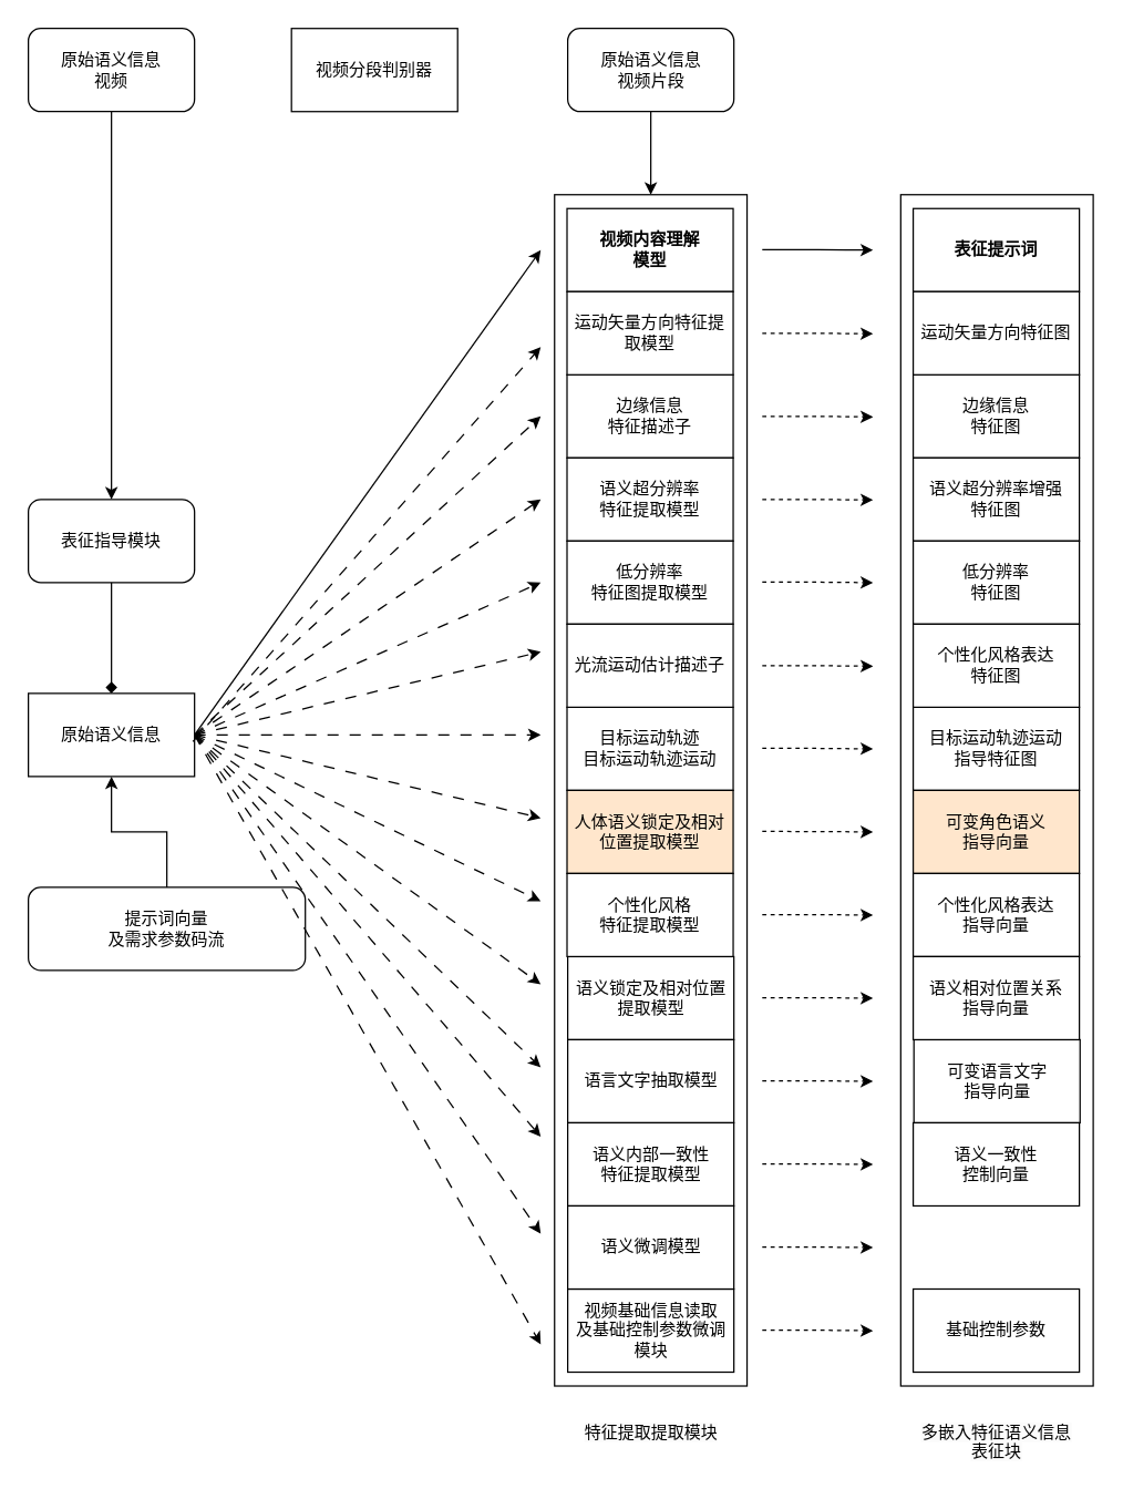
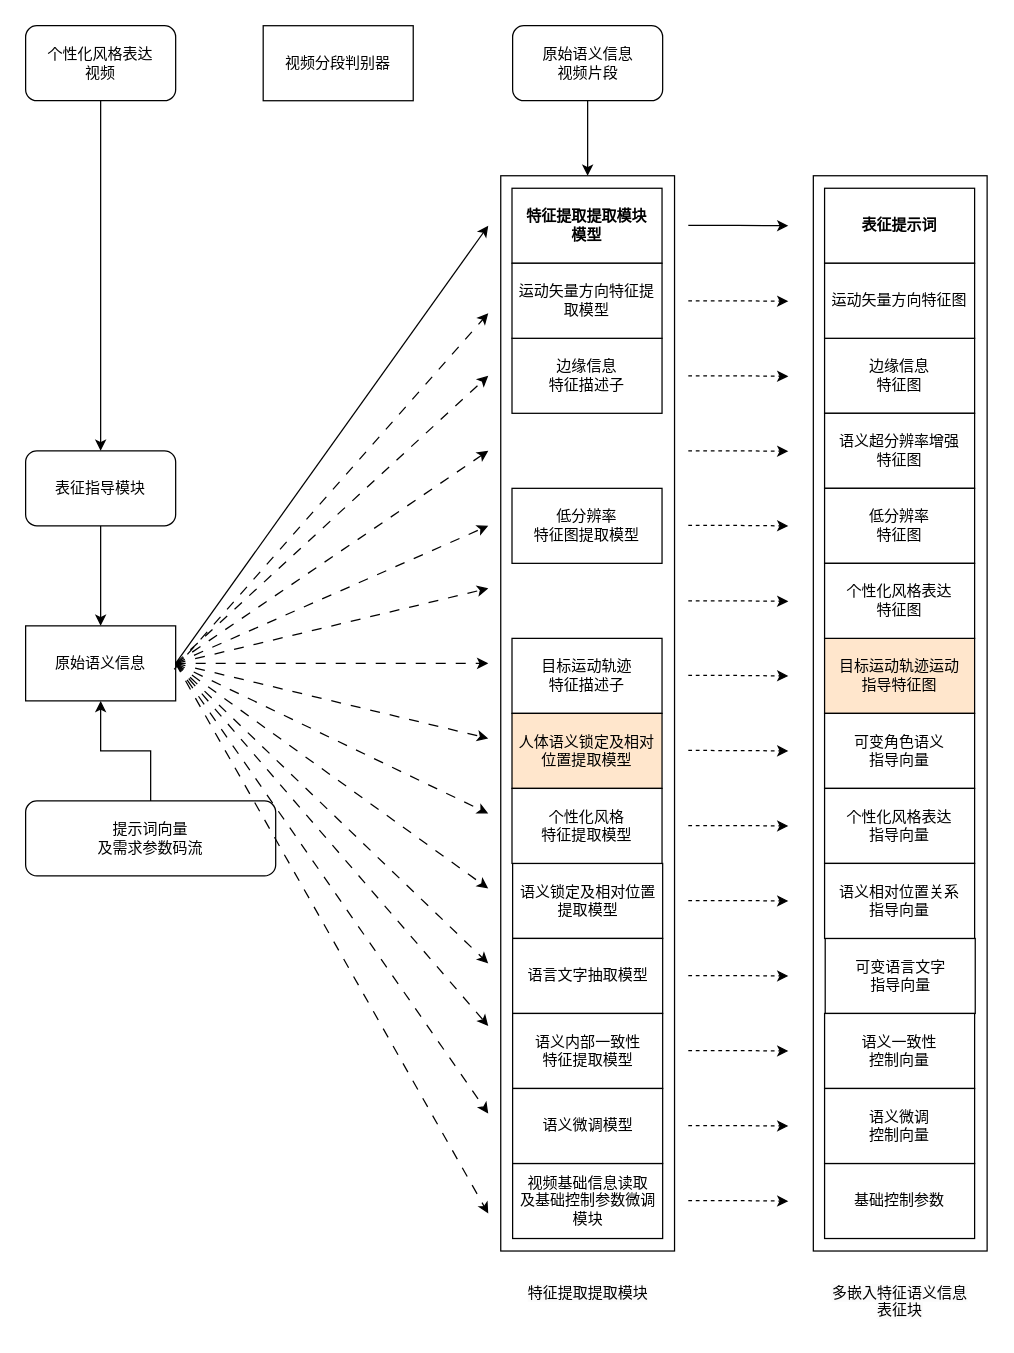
  <mxCell id="0" />
  <mxCell id="1" parent="0" />
  <mxCell id="2" value="提示词向量&lt;div&gt;及需求参数码流&lt;/div&gt;" style="rounded=1;whiteSpace=wrap;html=1;" parent="1" vertex="1"><mxGeometry x="20" y="640" width="200" height="60" as="geometry" /></mxCell>
  <mxCell id="3" style="edgeStyle=orthogonalEdgeStyle;rounded=0;orthogonalLoop=1;jettySize=auto;html=1;entryX=0.5;entryY=0;entryDx=0;entryDy=0;" parent="1" source="4" target="22" edge="1"><mxGeometry relative="1" as="geometry" /></mxCell>
  <mxCell id="4" value="原始语义信息&lt;br&gt;视频片段" style="rounded=1;whiteSpace=wrap;html=1;" parent="1" vertex="1"><mxGeometry x="409.5" y="20" width="120" height="60" as="geometry" /></mxCell>
- <mxCell id="5" style="edgeStyle=orthogonalEdgeStyle;rounded=0;orthogonalLoop=1;jettySize=auto;html=1;entryX=0.5;entryY=0;entryDx=0;entryDy=0;endArrow=diamond;" parent="1" source="6" target="7" edge="1"><mxGeometry relative="1" as="geometry" /></mxCell>
+ <mxCell id="5" style="edgeStyle=orthogonalEdgeStyle;rounded=0;orthogonalLoop=1;jettySize=auto;html=1;entryX=0.5;entryY=0;entryDx=0;entryDy=0;" parent="1" source="6" target="7" edge="1"><mxGeometry relative="1" as="geometry" /></mxCell>
  <mxCell id="6" value="表征指导模块" style="rounded=1;whiteSpace=wrap;html=1;" parent="1" vertex="1"><mxGeometry x="20" y="360" width="120" height="60" as="geometry" /></mxCell>
  <mxCell id="7" value="原始语义信息" style="rounded=0;whiteSpace=wrap;html=1;" parent="1" vertex="1"><mxGeometry x="20" y="500" width="120" height="60" as="geometry" /></mxCell>
  <mxCell id="8" value="" style="rounded=0;whiteSpace=wrap;html=1;" parent="1" vertex="1"><mxGeometry x="650" y="140" width="139" height="860" as="geometry" /></mxCell>
  <mxCell id="9" value="&lt;span style=&quot;color: rgb(0, 0, 0); font-family: Helvetica; font-size: 12px; font-style: normal; font-variant-ligatures: normal; font-variant-caps: normal; font-weight: 400; letter-spacing: normal; orphans: 2; text-align: center; text-indent: 0px; text-transform: none; widows: 2; word-spacing: 0px; -webkit-text-stroke-width: 0px; white-space: normal; background-color: rgb(251, 251, 251); text-decoration-thickness: initial; text-decoration-style: initial; text-decoration-color: initial; display: inline !important; float: none;&quot;&gt;特征提取提取模块&lt;/span&gt;" style="text;whiteSpace=wrap;html=1;" parent="1" vertex="1"><mxGeometry x="419.5" y="1020" width="110" height="40" as="geometry" /></mxCell>
  <mxCell id="10" value="边缘信息&lt;div&gt;特征图&lt;/div&gt;" style="rounded=0;whiteSpace=wrap;html=1;" parent="1" vertex="1"><mxGeometry x="659" y="270" width="120" height="60" as="geometry" /></mxCell>
  <mxCell id="11" value="&lt;b&gt;表征提示词&lt;/b&gt;" style="rounded=0;whiteSpace=wrap;html=1;" parent="1" vertex="1"><mxGeometry x="659" y="150" width="120" height="60" as="geometry" /></mxCell>
- <mxCell id="12" value="目标运动轨迹运动&lt;div&gt;指导特征图&lt;/div&gt;" style="rounded=0;whiteSpace=wrap;html=1;" parent="1" vertex="1"><mxGeometry x="659" y="510" width="120" height="60" as="geometry" /></mxCell>
+ <mxCell id="12" value="目标运动轨迹运动&lt;div&gt;指导特征图&lt;/div&gt;" style="rounded=0;whiteSpace=wrap;html=1;fillColor=#ffe6cc;" parent="1" vertex="1"><mxGeometry x="659" y="510" width="120" height="60" as="geometry" /></mxCell>
  <mxCell id="13" value="语义超分辨率增强&lt;div&gt;特征图&lt;/div&gt;" style="rounded=0;whiteSpace=wrap;html=1;" parent="1" vertex="1"><mxGeometry x="659" y="330" width="120" height="60" as="geometry" /></mxCell>
  <mxCell id="14" value="可变语言文字&lt;div&gt;指导向量&lt;/div&gt;" style="rounded=0;whiteSpace=wrap;html=1;" parent="1" vertex="1"><mxGeometry x="659.5" y="750" width="120" height="60" as="geometry" /></mxCell>
- <mxCell id="15" value="&lt;div&gt;可变角色语义&lt;/div&gt;&lt;div&gt;指导向量&lt;/div&gt;" style="rounded=0;whiteSpace=wrap;html=1;fillColor=#ffe6cc;" parent="1" vertex="1"><mxGeometry x="659" y="570" width="120" height="60" as="geometry" /></mxCell>
+ <mxCell id="15" value="&lt;div&gt;可变角色语义&lt;/div&gt;&lt;div&gt;指导向量&lt;/div&gt;" style="rounded=0;whiteSpace=wrap;html=1;" parent="1" vertex="1"><mxGeometry x="659" y="570" width="120" height="60" as="geometry" /></mxCell>
  <mxCell id="16" value="&lt;div&gt;个性化风格表达&lt;/div&gt;&lt;div&gt;指导向量&lt;/div&gt;" style="rounded=0;whiteSpace=wrap;html=1;" parent="1" vertex="1"><mxGeometry x="659" y="630" width="120" height="60" as="geometry" /></mxCell>
  <mxCell id="17" value="&lt;div&gt;低分辨率&lt;/div&gt;&lt;div&gt;特征图&lt;/div&gt;" style="rounded=0;whiteSpace=wrap;html=1;" parent="1" vertex="1"><mxGeometry x="659" y="390" width="120" height="60" as="geometry" /></mxCell>
  <mxCell id="18" value="运动矢量方向特征图" style="rounded=0;whiteSpace=wrap;html=1;" parent="1" vertex="1"><mxGeometry x="659" y="210" width="120" height="60" as="geometry" /></mxCell>
  <mxCell id="19" value="&lt;div&gt;个性化风格表达&lt;/div&gt;&lt;div&gt;特征图&lt;/div&gt;" style="rounded=0;whiteSpace=wrap;html=1;" parent="1" vertex="1"><mxGeometry x="659" y="450" width="120" height="60" as="geometry" /></mxCell>
  <mxCell id="20" value="&lt;div&gt;语义一致性&lt;/div&gt;&lt;div&gt;控制向量&lt;/div&gt;" style="rounded=0;whiteSpace=wrap;html=1;" parent="1" vertex="1"><mxGeometry x="659" y="810" width="120" height="60" as="geometry" /></mxCell>
  <mxCell id="21" value="&lt;div&gt;基础控制参数&lt;/div&gt;" style="rounded=0;whiteSpace=wrap;html=1;" parent="1" vertex="1"><mxGeometry x="659" y="930" width="120" height="60" as="geometry" /></mxCell>
  <mxCell id="22" value="" style="rounded=0;whiteSpace=wrap;html=1;" parent="1" vertex="1"><mxGeometry x="400" y="140" width="139" height="860" as="geometry" /></mxCell>
  <mxCell id="23" value="边缘信息&lt;div&gt;特征描述子&lt;/div&gt;" style="rounded=0;whiteSpace=wrap;html=1;" parent="1" vertex="1"><mxGeometry x="409" y="270" width="120" height="60" as="geometry" /></mxCell>
  <mxCell id="24" style="edgeStyle=orthogonalEdgeStyle;rounded=0;orthogonalLoop=1;jettySize=auto;html=1;" parent="1" edge="1"><mxGeometry relative="1" as="geometry"><mxPoint x="630" y="180" as="targetPoint" /><mxPoint x="550" y="179.61" as="sourcePoint" /><Array as="points"><mxPoint x="590" y="179.61" /><mxPoint x="590" y="179.61" /></Array></mxGeometry></mxCell>
- <mxCell id="25" value="&lt;b&gt;视频内容理解&lt;/b&gt;&lt;div&gt;&lt;b&gt;模型&lt;/b&gt;&lt;/div&gt;" style="rounded=0;whiteSpace=wrap;html=1;" parent="1" vertex="1"><mxGeometry x="409" y="150" width="120" height="60" as="geometry" /></mxCell>
- <mxCell id="26" value="目标运动轨迹&lt;div&gt;目标运动轨迹运动&lt;/div&gt;" style="rounded=0;whiteSpace=wrap;html=1;" parent="1" vertex="1"><mxGeometry x="409" y="510" width="120" height="60" as="geometry" /></mxCell>
+ <mxCell id="25" value="&lt;b&gt;特征提取提取模块&lt;/b&gt;&lt;div&gt;&lt;b&gt;模型&lt;/b&gt;&lt;/div&gt;" style="rounded=0;whiteSpace=wrap;html=1;" parent="1" vertex="1"><mxGeometry x="409" y="150" width="120" height="60" as="geometry" /></mxCell>
+ <mxCell id="26" value="目标运动轨迹&lt;div&gt;特征描述子&lt;/div&gt;" style="rounded=0;whiteSpace=wrap;html=1;" parent="1" vertex="1"><mxGeometry x="409" y="510" width="120" height="60" as="geometry" /></mxCell>
  <mxCell id="27" value="语义锁定及相对位置提取模型" style="rounded=0;whiteSpace=wrap;html=1;" parent="1" vertex="1"><mxGeometry x="409.5" y="690" width="120" height="60" as="geometry" /></mxCell>
- <mxCell id="28" value="语义超分辨率&lt;div&gt;特征提取模型&lt;/div&gt;" style="rounded=0;whiteSpace=wrap;html=1;" parent="1" vertex="1"><mxGeometry x="409" y="330" width="120" height="60" as="geometry" /></mxCell>
  <mxCell id="29" value="语言文字抽取&lt;span style=&quot;background-color: initial;&quot;&gt;模型&lt;/span&gt;" style="rounded=0;whiteSpace=wrap;html=1;" parent="1" vertex="1"><mxGeometry x="409.5" y="750" width="120" height="60" as="geometry" /></mxCell>
  <mxCell id="30" value="&lt;div&gt;人体语义锁定及相对位置提取模型&lt;/div&gt;" style="rounded=0;whiteSpace=wrap;html=1;fillColor=#ffe6cc;" parent="1" vertex="1"><mxGeometry x="409" y="570" width="120" height="60" as="geometry" /></mxCell>
  <mxCell id="31" value="&lt;div&gt;个性化风格&lt;/div&gt;&lt;div&gt;特征提取模型&lt;/div&gt;" style="rounded=0;whiteSpace=wrap;html=1;" parent="1" vertex="1"><mxGeometry x="409" y="630" width="120" height="60" as="geometry" /></mxCell>
  <mxCell id="32" value="&lt;div&gt;低分辨率&lt;/div&gt;&lt;div&gt;特征图提取模型&lt;/div&gt;" style="rounded=0;whiteSpace=wrap;html=1;" parent="1" vertex="1"><mxGeometry x="409" y="390" width="120" height="60" as="geometry" /></mxCell>
  <mxCell id="33" value="运动矢量方向特征提取模型" style="rounded=0;whiteSpace=wrap;html=1;" parent="1" vertex="1"><mxGeometry x="409" y="210" width="120" height="60" as="geometry" /></mxCell>
- <mxCell id="34" value="&lt;div&gt;光流运动估计描述子&lt;/div&gt;" style="rounded=0;whiteSpace=wrap;html=1;" parent="1" vertex="1"><mxGeometry x="409" y="450" width="120" height="60" as="geometry" /></mxCell>
  <mxCell id="35" value="&lt;div&gt;语义内部一致性&lt;/div&gt;&lt;div&gt;特征&lt;span style=&quot;background-color: initial;&quot;&gt;提取模型&lt;/span&gt;&lt;/div&gt;" style="rounded=0;whiteSpace=wrap;html=1;" parent="1" vertex="1"><mxGeometry x="409.5" y="810" width="120" height="60" as="geometry" /></mxCell>
  <mxCell id="36" value="&lt;div&gt;视频基础信息读取&lt;/div&gt;&lt;div&gt;及基础控制参数微调模块&lt;/div&gt;" style="rounded=0;whiteSpace=wrap;html=1;" parent="1" vertex="1"><mxGeometry x="409.5" y="930" width="120" height="60" as="geometry" /></mxCell>
  <mxCell id="37" value="&lt;span style=&quot;color: rgb(0, 0, 0); font-family: Helvetica; font-size: 12px; font-style: normal; font-variant-ligatures: normal; font-variant-caps: normal; font-weight: 400; letter-spacing: normal; orphans: 2; text-indent: 0px; text-transform: none; widows: 2; word-spacing: 0px; -webkit-text-stroke-width: 0px; white-space: normal; background-color: rgb(251, 251, 251); text-decoration-thickness: initial; text-decoration-style: initial; text-decoration-color: initial; float: none; display: inline !important;&quot;&gt;多嵌入特征语义信息表征块&lt;/span&gt;" style="text;whiteSpace=wrap;html=1;align=center;" parent="1" vertex="1"><mxGeometry x="663.5" y="1020" width="111" height="40" as="geometry" /></mxCell>
  <mxCell id="38" value="" style="endArrow=classic;html=1;rounded=0;exitX=1;exitY=0.5;exitDx=0;exitDy=0;" parent="1" source="7" edge="1"><mxGeometry width="50" height="50" relative="1" as="geometry"><mxPoint x="330" y="240" as="sourcePoint" /><mxPoint x="390" y="180" as="targetPoint" /></mxGeometry></mxCell>
  <mxCell id="39" value="" style="endArrow=classic;html=1;rounded=0;dashed=1;dashPattern=8 8;exitX=0.99;exitY=0.581;exitDx=0;exitDy=0;exitPerimeter=0;" parent="1" source="7" edge="1"><mxGeometry width="50" height="50" relative="1" as="geometry"><mxPoint x="270" y="530" as="sourcePoint" /><mxPoint x="390" y="250" as="targetPoint" /></mxGeometry></mxCell>
  <mxCell id="40" value="" style="endArrow=classic;html=1;rounded=0;dashed=1;dashPattern=8 8;exitX=1;exitY=0.5;exitDx=0;exitDy=0;" parent="1" source="7" edge="1"><mxGeometry width="50" height="50" relative="1" as="geometry"><mxPoint x="270" y="530" as="sourcePoint" /><mxPoint x="390" y="300" as="targetPoint" /></mxGeometry></mxCell>
  <mxCell id="41" value="" style="endArrow=classic;html=1;rounded=0;dashed=1;dashPattern=8 8;exitX=1;exitY=0.5;exitDx=0;exitDy=0;" parent="1" source="7" edge="1"><mxGeometry width="50" height="50" relative="1" as="geometry"><mxPoint x="270" y="530" as="sourcePoint" /><mxPoint x="390" y="360" as="targetPoint" /></mxGeometry></mxCell>
  <mxCell id="42" value="" style="endArrow=classic;html=1;rounded=0;dashed=1;dashPattern=8 8;exitX=1;exitY=0.5;exitDx=0;exitDy=0;" parent="1" source="7" edge="1"><mxGeometry width="50" height="50" relative="1" as="geometry"><mxPoint x="270" y="530" as="sourcePoint" /><mxPoint x="390" y="420" as="targetPoint" /></mxGeometry></mxCell>
  <mxCell id="43" value="" style="endArrow=classic;html=1;rounded=0;dashed=1;dashPattern=8 8;exitX=1;exitY=0.5;exitDx=0;exitDy=0;" parent="1" source="7" edge="1"><mxGeometry width="50" height="50" relative="1" as="geometry"><mxPoint x="270" y="530" as="sourcePoint" /><mxPoint x="390" y="470" as="targetPoint" /></mxGeometry></mxCell>
  <mxCell id="44" value="" style="endArrow=classic;html=1;rounded=0;dashed=1;dashPattern=8 8;exitX=1;exitY=0.5;exitDx=0;exitDy=0;" parent="1" source="7" edge="1"><mxGeometry width="50" height="50" relative="1" as="geometry"><mxPoint x="270" y="530" as="sourcePoint" /><mxPoint x="390" y="530" as="targetPoint" /></mxGeometry></mxCell>
  <mxCell id="45" value="" style="endArrow=classic;html=1;rounded=0;dashed=1;dashPattern=8 8;exitX=1;exitY=0.5;exitDx=0;exitDy=0;" parent="1" source="7" edge="1"><mxGeometry width="50" height="50" relative="1" as="geometry"><mxPoint x="270" y="870" as="sourcePoint" /><mxPoint x="390" y="590" as="targetPoint" /></mxGeometry></mxCell>
  <mxCell id="46" value="" style="endArrow=classic;html=1;rounded=0;dashed=1;dashPattern=8 8;exitX=1;exitY=0.5;exitDx=0;exitDy=0;" parent="1" source="7" edge="1"><mxGeometry width="50" height="50" relative="1" as="geometry"><mxPoint x="270" y="930" as="sourcePoint" /><mxPoint x="390" y="650" as="targetPoint" /></mxGeometry></mxCell>
  <mxCell id="47" value="" style="endArrow=classic;html=1;rounded=0;dashed=1;dashPattern=8 8;exitX=1;exitY=0.5;exitDx=0;exitDy=0;" parent="1" source="7" edge="1"><mxGeometry width="50" height="50" relative="1" as="geometry"><mxPoint x="270" y="990" as="sourcePoint" /><mxPoint x="390" y="710" as="targetPoint" /></mxGeometry></mxCell>
  <mxCell id="48" value="" style="endArrow=classic;html=1;rounded=0;dashed=1;dashPattern=8 8;exitX=1;exitY=0.5;exitDx=0;exitDy=0;" parent="1" source="7" edge="1"><mxGeometry width="50" height="50" relative="1" as="geometry"><mxPoint x="270" y="630" as="sourcePoint" /><mxPoint x="390" y="770" as="targetPoint" /></mxGeometry></mxCell>
  <mxCell id="49" value="" style="endArrow=classic;html=1;rounded=0;dashed=1;dashPattern=8 8;exitX=1;exitY=0.5;exitDx=0;exitDy=0;" parent="1" source="7" edge="1"><mxGeometry width="50" height="50" relative="1" as="geometry"><mxPoint x="280" y="690" as="sourcePoint" /><mxPoint x="390" y="820" as="targetPoint" /></mxGeometry></mxCell>
  <mxCell id="50" value="" style="endArrow=classic;html=1;rounded=0;dashed=1;dashPattern=8 8;exitX=1;exitY=0.5;exitDx=0;exitDy=0;" parent="1" source="7" edge="1"><mxGeometry width="50" height="50" relative="1" as="geometry"><mxPoint x="270" y="720" as="sourcePoint" /><mxPoint x="390" y="890" as="targetPoint" /></mxGeometry></mxCell>
  <mxCell id="51" style="edgeStyle=orthogonalEdgeStyle;rounded=0;orthogonalLoop=1;jettySize=auto;html=1;dashed=1;" parent="1" edge="1"><mxGeometry relative="1" as="geometry"><mxPoint x="630" y="240.43" as="targetPoint" /><mxPoint x="550" y="240.04" as="sourcePoint" /><Array as="points"><mxPoint x="590" y="240.04" /><mxPoint x="590" y="240.04" /></Array></mxGeometry></mxCell>
  <mxCell id="52" style="edgeStyle=orthogonalEdgeStyle;rounded=0;orthogonalLoop=1;jettySize=auto;html=1;dashed=1;" parent="1" edge="1"><mxGeometry relative="1" as="geometry"><mxPoint x="630" y="300.43" as="targetPoint" /><mxPoint x="550" y="300.04" as="sourcePoint" /><Array as="points"><mxPoint x="590" y="300.04" /><mxPoint x="590" y="300.04" /></Array></mxGeometry></mxCell>
  <mxCell id="53" style="edgeStyle=orthogonalEdgeStyle;rounded=0;orthogonalLoop=1;jettySize=auto;html=1;dashed=1;" parent="1" edge="1"><mxGeometry relative="1" as="geometry"><mxPoint x="630" y="360.39" as="targetPoint" /><mxPoint x="550" y="360" as="sourcePoint" /><Array as="points"><mxPoint x="590" y="360" /><mxPoint x="590" y="360" /></Array></mxGeometry></mxCell>
  <mxCell id="54" style="edgeStyle=orthogonalEdgeStyle;rounded=0;orthogonalLoop=1;jettySize=auto;html=1;dashed=1;" parent="1" edge="1"><mxGeometry relative="1" as="geometry"><mxPoint x="630" y="420.05" as="targetPoint" /><mxPoint x="550" y="419.66" as="sourcePoint" /><Array as="points"><mxPoint x="590" y="419.66" /><mxPoint x="590" y="419.66" /></Array></mxGeometry></mxCell>
  <mxCell id="55" style="edgeStyle=orthogonalEdgeStyle;rounded=0;orthogonalLoop=1;jettySize=auto;html=1;dashed=1;" parent="1" edge="1"><mxGeometry relative="1" as="geometry"><mxPoint x="630" y="480.39" as="targetPoint" /><mxPoint x="550" y="480" as="sourcePoint" /><Array as="points"><mxPoint x="590" y="480" /><mxPoint x="590" y="480" /></Array></mxGeometry></mxCell>
  <mxCell id="56" style="edgeStyle=orthogonalEdgeStyle;rounded=0;orthogonalLoop=1;jettySize=auto;html=1;dashed=1;" parent="1" edge="1"><mxGeometry relative="1" as="geometry"><mxPoint x="630" y="540.06" as="targetPoint" /><mxPoint x="550" y="539.67" as="sourcePoint" /><Array as="points"><mxPoint x="590" y="539.67" /><mxPoint x="590" y="539.67" /></Array></mxGeometry></mxCell>
  <mxCell id="57" style="edgeStyle=orthogonalEdgeStyle;rounded=0;orthogonalLoop=1;jettySize=auto;html=1;dashed=1;" parent="1" edge="1"><mxGeometry relative="1" as="geometry"><mxPoint x="630" y="600.06" as="targetPoint" /><mxPoint x="550" y="599.67" as="sourcePoint" /><Array as="points"><mxPoint x="590" y="599.67" /><mxPoint x="590" y="599.67" /></Array></mxGeometry></mxCell>
  <mxCell id="58" style="edgeStyle=orthogonalEdgeStyle;rounded=0;orthogonalLoop=1;jettySize=auto;html=1;dashed=1;" parent="1" edge="1"><mxGeometry relative="1" as="geometry"><mxPoint x="630" y="660.07" as="targetPoint" /><mxPoint x="550" y="659.68" as="sourcePoint" /><Array as="points"><mxPoint x="590" y="659.68" /><mxPoint x="590" y="659.68" /></Array></mxGeometry></mxCell>
  <mxCell id="59" style="edgeStyle=orthogonalEdgeStyle;rounded=0;orthogonalLoop=1;jettySize=auto;html=1;dashed=1;" parent="1" edge="1"><mxGeometry relative="1" as="geometry"><mxPoint x="630" y="720.06" as="targetPoint" /><mxPoint x="550" y="719.67" as="sourcePoint" /><Array as="points"><mxPoint x="590" y="719.67" /><mxPoint x="590" y="719.67" /></Array></mxGeometry></mxCell>
  <mxCell id="60" style="edgeStyle=orthogonalEdgeStyle;rounded=0;orthogonalLoop=1;jettySize=auto;html=1;dashed=1;" parent="1" edge="1"><mxGeometry relative="1" as="geometry"><mxPoint x="630" y="780.05" as="targetPoint" /><mxPoint x="550" y="779.66" as="sourcePoint" /><Array as="points"><mxPoint x="590" y="779.66" /><mxPoint x="590" y="779.66" /></Array></mxGeometry></mxCell>
  <mxCell id="61" style="edgeStyle=orthogonalEdgeStyle;rounded=0;orthogonalLoop=1;jettySize=auto;html=1;dashed=1;" parent="1" edge="1"><mxGeometry relative="1" as="geometry"><mxPoint x="630" y="840.06" as="targetPoint" /><mxPoint x="550" y="839.67" as="sourcePoint" /><Array as="points"><mxPoint x="590" y="839.67" /><mxPoint x="590" y="839.67" /></Array></mxGeometry></mxCell>
  <mxCell id="62" style="edgeStyle=orthogonalEdgeStyle;rounded=0;orthogonalLoop=1;jettySize=auto;html=1;dashed=1;" parent="1" edge="1"><mxGeometry relative="1" as="geometry"><mxPoint x="630" y="900.06" as="targetPoint" /><mxPoint x="550" y="899.67" as="sourcePoint" /><Array as="points"><mxPoint x="590" y="899.67" /><mxPoint x="590" y="899.67" /></Array></mxGeometry></mxCell>
  <mxCell id="63" style="edgeStyle=orthogonalEdgeStyle;rounded=0;orthogonalLoop=1;jettySize=auto;html=1;entryX=0.5;entryY=1;entryDx=0;entryDy=0;" parent="1" source="2" target="7" edge="1"><mxGeometry relative="1" as="geometry" /></mxCell>
  <mxCell id="64" value="语义相对位置关系&lt;div&gt;指导向量&lt;/div&gt;" style="rounded=0;whiteSpace=wrap;html=1;" parent="1" vertex="1"><mxGeometry x="659" y="690" width="120" height="60" as="geometry" /></mxCell>
  <mxCell id="65" style="edgeStyle=orthogonalEdgeStyle;rounded=0;orthogonalLoop=1;jettySize=auto;html=1;" parent="1" source="66" target="6" edge="1"><mxGeometry relative="1" as="geometry" /></mxCell>
- <mxCell id="66" value="原始语义信息&lt;br&gt;视频" style="rounded=1;whiteSpace=wrap;html=1;" parent="1" vertex="1"><mxGeometry x="20" y="20" width="120" height="60" as="geometry" /></mxCell>
+ <mxCell id="66" value="个性化风格表达&lt;br&gt;视频" style="rounded=1;whiteSpace=wrap;html=1;" parent="1" vertex="1"><mxGeometry x="20" y="20" width="120" height="60" as="geometry" /></mxCell>
  <mxCell id="67" value="视频分段判别器" style="rounded=0;whiteSpace=wrap;html=1;" parent="1" vertex="1"><mxGeometry x="210" y="20" width="120" height="60" as="geometry" /></mxCell>
  <mxCell id="68" value="&lt;div&gt;语义微调&lt;span style=&quot;background-color: initial;&quot;&gt;模型&lt;/span&gt;&lt;/div&gt;" style="rounded=0;whiteSpace=wrap;html=1;" vertex="1" parent="1"><mxGeometry x="409.5" y="870" width="120" height="60" as="geometry" /></mxCell>
+ <mxCell id="69" value="&lt;div&gt;语义微调&lt;/div&gt;&lt;div&gt;控制向量&lt;/div&gt;" style="rounded=0;whiteSpace=wrap;html=1;" vertex="1" parent="1"><mxGeometry x="659" y="870" width="120" height="60" as="geometry" /></mxCell>
  <mxCell id="70" style="edgeStyle=orthogonalEdgeStyle;rounded=0;orthogonalLoop=1;jettySize=auto;html=1;dashed=1;" edge="1" parent="1"><mxGeometry relative="1" as="geometry"><mxPoint x="630" y="960.1" as="targetPoint" /><mxPoint x="550" y="959.71" as="sourcePoint" /><Array as="points"><mxPoint x="590" y="959.71" /><mxPoint x="590" y="959.71" /></Array></mxGeometry></mxCell>
  <mxCell id="71" value="" style="endArrow=classic;html=1;rounded=0;dashed=1;dashPattern=8 8;exitX=1;exitY=0.5;exitDx=0;exitDy=0;" edge="1" parent="1" source="7"><mxGeometry width="50" height="50" relative="1" as="geometry"><mxPoint x="140" y="610" as="sourcePoint" /><mxPoint x="390" y="970" as="targetPoint" /></mxGeometry></mxCell>
